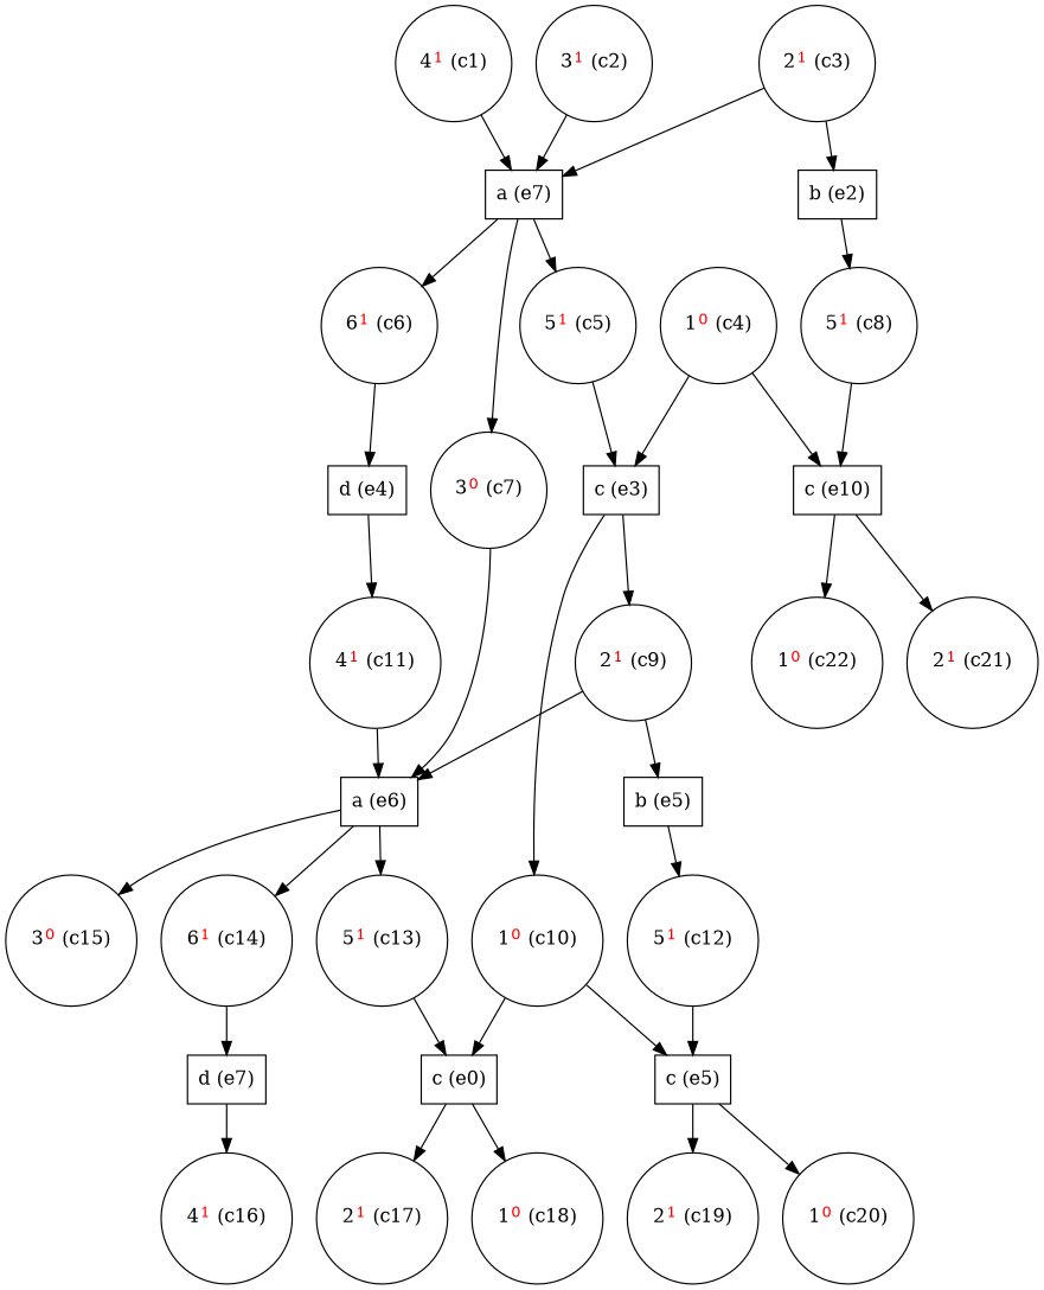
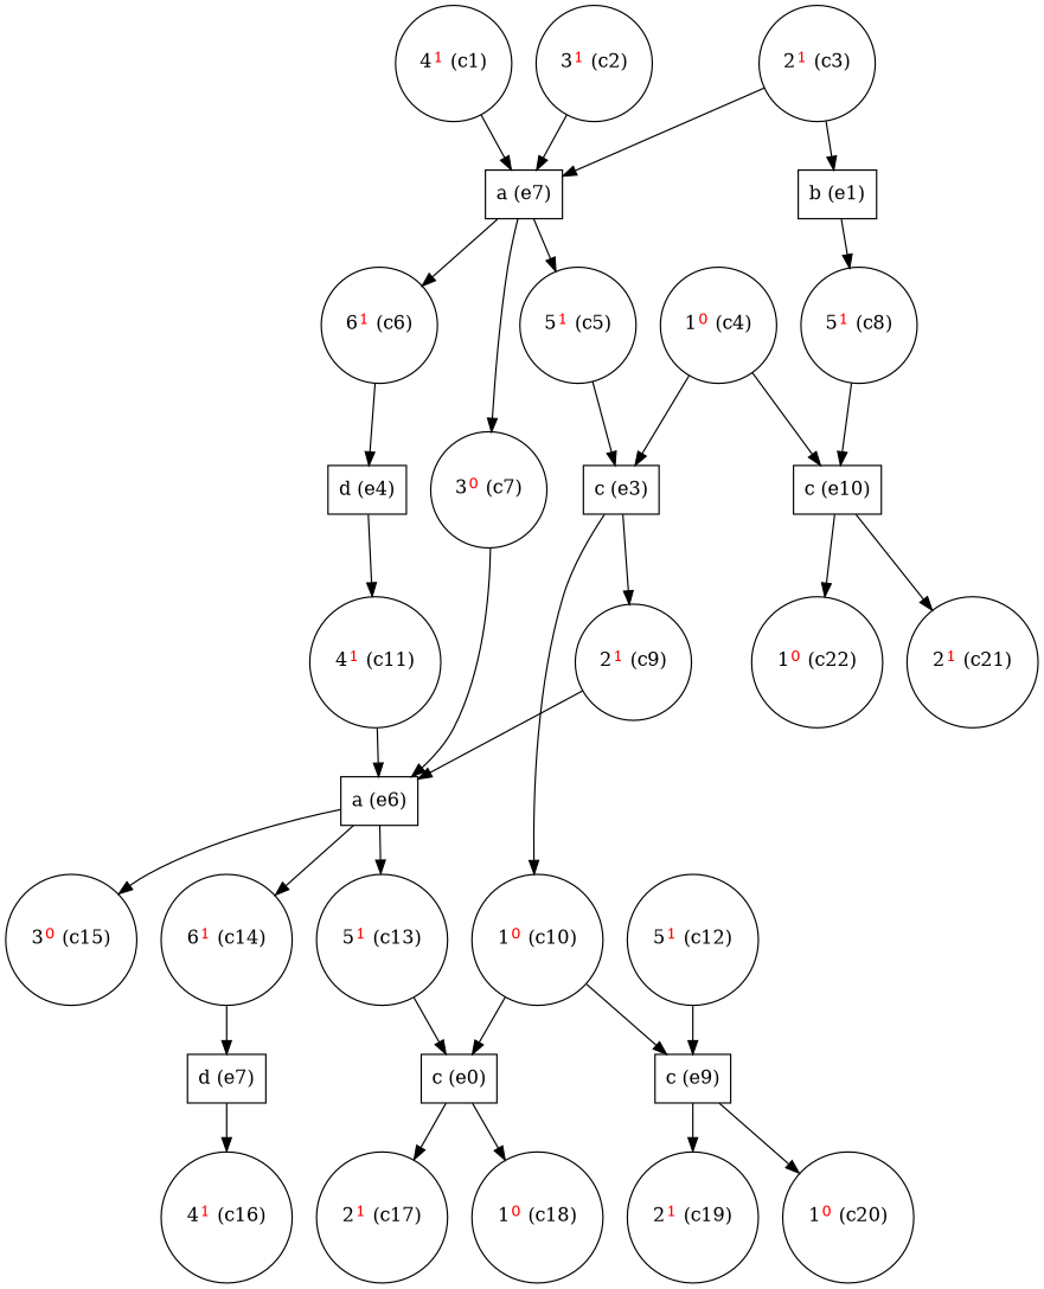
  digraph {
    node [shape=circle]
    n1 [label=<4<FONT COLOR="red"><SUP>1</SUP></FONT>&nbsp;(c1)>]
    n2 [label="a (e7)" shape=box]
    n3 [label=<5<FONT COLOR="red"><SUP>1</SUP></FONT>&nbsp;(c5)>]
    n4 [label=<6<FONT COLOR="red"><SUP>1</SUP></FONT>&nbsp;(c6)>]
    n5 [label=<3<FONT COLOR="red"><SUP>0</SUP></FONT>&nbsp;(c7)>]
    n6 [label="c (e3)" shape=box]
    n7 [label="d (e4)" shape=box]
    n8 [label="a (e6)" shape=box]
    n9 [label=<3<FONT COLOR="red"><SUP>1</SUP></FONT>&nbsp;(c2)>]
    n10 [label=<2<FONT COLOR="red"><SUP>1</SUP></FONT>&nbsp;(c3)>]
-   n11 [label="b (e2)" shape=box]
+   n11 [label="b (e1)" shape=box]
    n12 [label=<5<FONT COLOR="red"><SUP>1</SUP></FONT>&nbsp;(c8)>]
    n13 [label="c (e10)" shape=box]
    n14 [label=<1<FONT COLOR="red"><SUP>0</SUP></FONT>&nbsp;(c4)>]
    n15 [label=<2<FONT COLOR="red"><SUP>1</SUP></FONT>&nbsp;(c21)>]
    n16 [label=<1<FONT COLOR="red"><SUP>0</SUP></FONT>&nbsp;(c22)>]
    n17 [label=<2<FONT COLOR="red"><SUP>1</SUP></FONT>&nbsp;(c9)>]
    n18 [label=<1<FONT COLOR="red"><SUP>0</SUP></FONT>&nbsp;(c10)>]
-   n19 [label="b (e5)" shape=box]
    n20 [label="c (e0)" shape=box]
-   n21 [label="c (e5)" shape=box]
+   n21 [label="c (e9)" shape=box]
    n22 [label=<4<FONT COLOR="red"><SUP>1</SUP></FONT>&nbsp;(c11)>]
    n23 [label=<5<FONT COLOR="red"><SUP>1</SUP></FONT>&nbsp;(c13)>]
    n24 [label=<6<FONT COLOR="red"><SUP>1</SUP></FONT>&nbsp;(c14)>]
    n25 [label=<3<FONT COLOR="red"><SUP>0</SUP></FONT>&nbsp;(c15)>]
    n26 [label="d (e7)" shape=box]
    n27 [label=<5<FONT COLOR="red"><SUP>1</SUP></FONT>&nbsp;(c12)>]
    n28 [label=<2<FONT COLOR="red"><SUP>1</SUP></FONT>&nbsp;(c17)>]
    n29 [label=<1<FONT COLOR="red"><SUP>0</SUP></FONT>&nbsp;(c18)>]
    n30 [label=<2<FONT COLOR="red"><SUP>1</SUP></FONT>&nbsp;(c19)>]
    n31 [label=<1<FONT COLOR="red"><SUP>0</SUP></FONT>&nbsp;(c20)>]
    n32 [label=<4<FONT COLOR="red"><SUP>1</SUP></FONT>&nbsp;(c16)>]
    n1 -> n2
    n2 -> n3
    n2 -> n4
    n2 -> n5
    n3 -> n6
    n4 -> n7
    n5 -> n8
    n6 -> n17
    n6 -> n18
    n7 -> n22
    n8 -> n23
    n8 -> n24
    n8 -> n25
    n9 -> n2
    n10 -> n2
    n10 -> n11
    n11 -> n12
    n12 -> n13
    n13 -> n15
    n13 -> n16
    n14 -> n6
    n14 -> n13
    n17 -> n8
-   n17 -> n19
    n18 -> n20
    n18 -> n21
-   n19 -> n27
    n20 -> n28
    n20 -> n29
    n21 -> n30
    n21 -> n31
    n22 -> n8
    n23 -> n20
    n24 -> n26
    n26 -> n32
    n27 -> n21
  }
